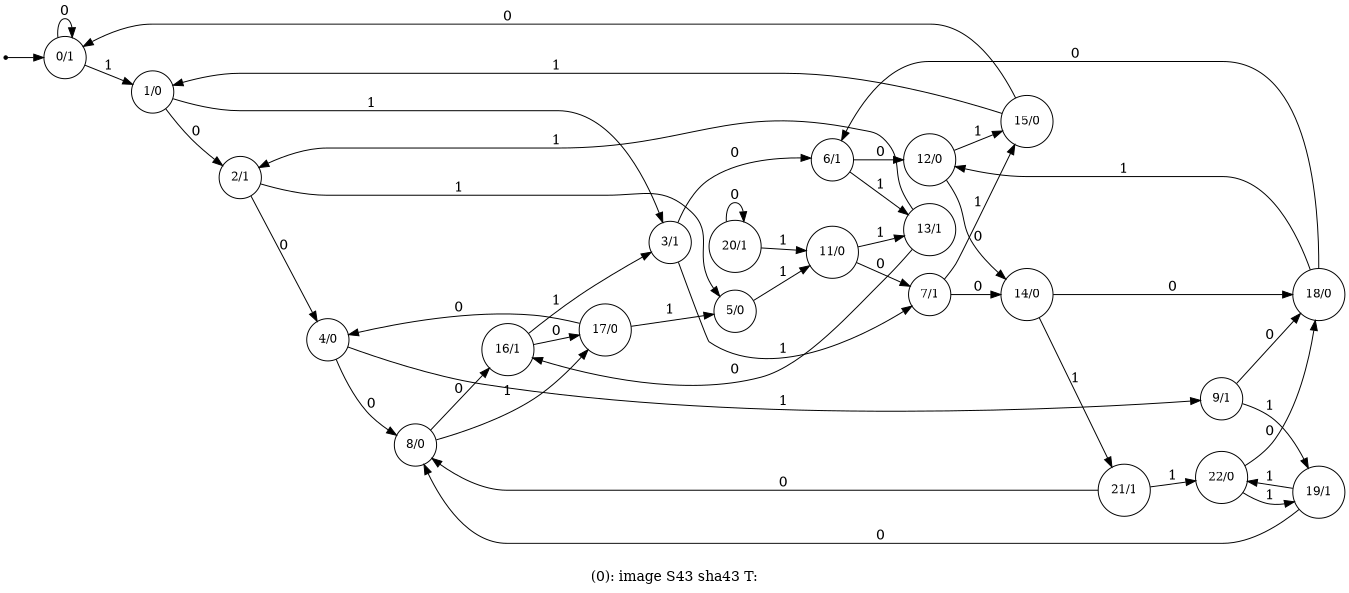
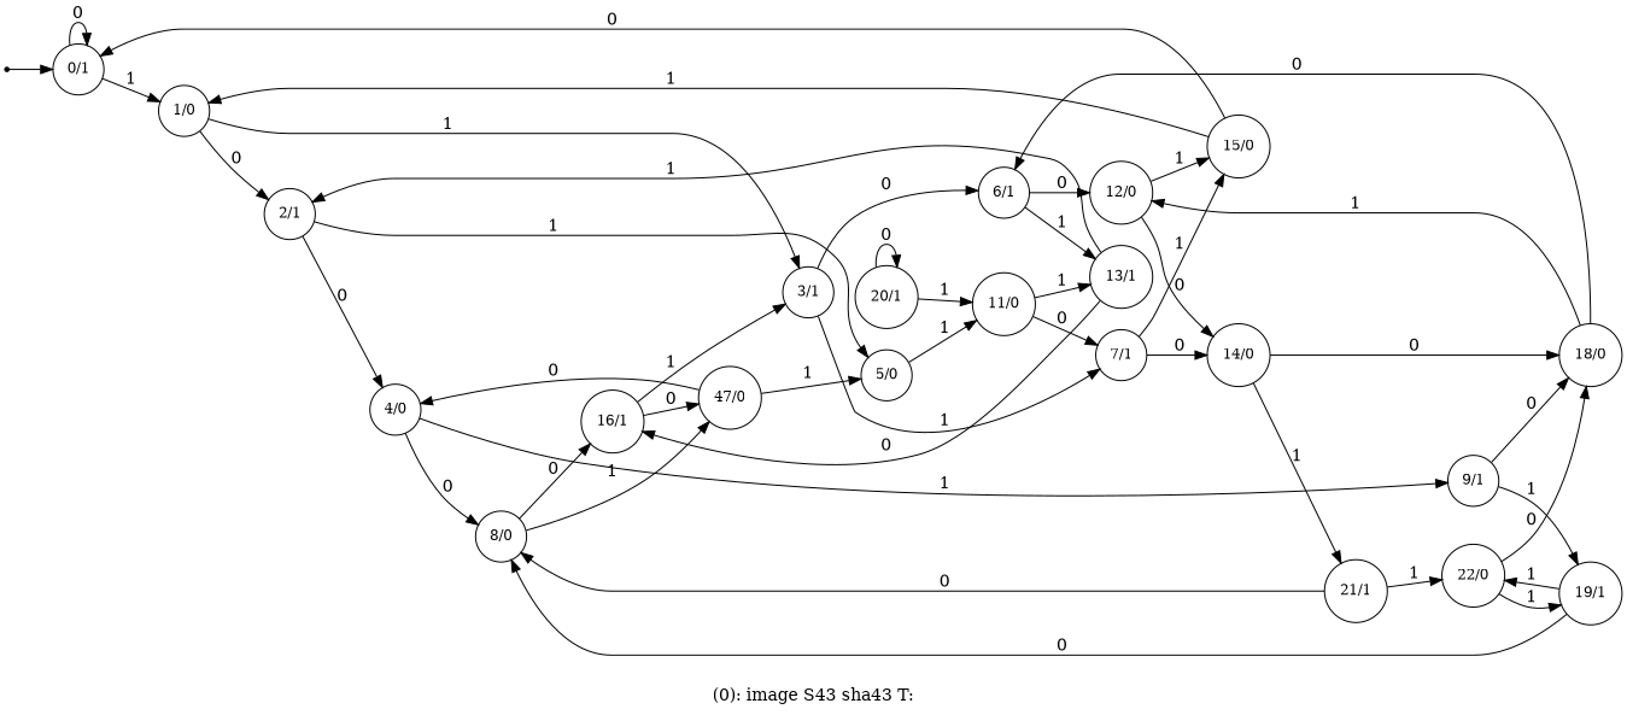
  digraph {
    label="(0): image S43 sha43 T:"
    rankdir=LR
    node [fontsize=12 shape=circle]
    n1 [label="0/1"]
    n2 [label="1/0"]
    n3 [label="2/1"]
    n4 [label="3/1"]
    n5 [label="4/0"]
    n6 [label="5/0"]
    n7 [label="6/1"]
    n8 [label="7/1"]
    n9 [label="8/0"]
    n10 [label="9/1"]
    n11 [label="11/0"]
    n12 [label="12/0"]
    n13 [label="13/1"]
    n14 [label="14/0"]
    n15 [label="15/0"]
    n16 [label="16/1"]
-   n17 [label="17/0"]
+   n17 [label="47/0"]
    n18 [label="18/0"]
    n19 [label="19/1"]
    n20 [label="21/1"]
    n21 [label="22/0"]
    n22 [label="20/1"]
    n23 [label="22/0" shape=point]
    n1 -> n1 [label=0]
    n1 -> n2 [label=1]
    n2 -> n3 [label=0]
    n2 -> n4 [label=1]
    n3 -> n5 [label=0]
    n3 -> n6 [label=1]
    n4 -> n7 [label=0]
    n4 -> n8 [label=1]
    n5 -> n9 [label=0]
    n5 -> n10 [label=1]
    n6 -> n11 [label=1]
    n7 -> n12 [label=0]
    n7 -> n13 [label=1]
    n8 -> n14 [label=0]
    n8 -> n15 [label=1]
    n9 -> n16 [label=0]
    n9 -> n17 [label=1]
    n10 -> n18 [label=0]
    n10 -> n19 [label=1]
    n11 -> n8 [label=0]
    n11 -> n13 [label=1]
    n12 -> n14 [label=0]
    n12 -> n15 [label=1]
    n13 -> n3 [label=1]
    n13 -> n16 [label=0]
    n14 -> n18 [label=0]
    n14 -> n20 [label=1]
    n15 -> n1 [label=0]
    n15 -> n2 [label=1]
    n16 -> n4 [label=1]
    n16 -> n17 [label=0]
    n17 -> n5 [label=0]
    n17 -> n6 [label=1]
    n18 -> n7 [label=0]
    n18 -> n12 [label=1]
    n19 -> n9 [label=0]
    n19 -> n21 [label=1]
    n20 -> n9 [label=0]
    n20 -> n21 [label=1]
    n21 -> n18 [label=0]
    n21 -> n19 [label=1]
    n22 -> n11 [label=1]
    n22 -> n22 [label=0]
    n23 -> n1
  }
